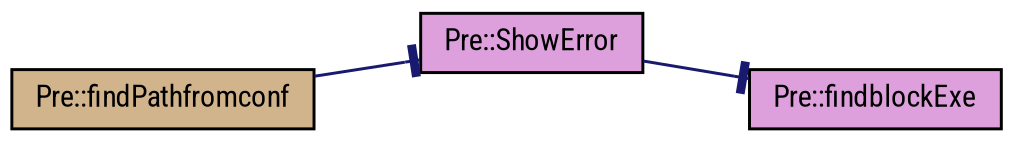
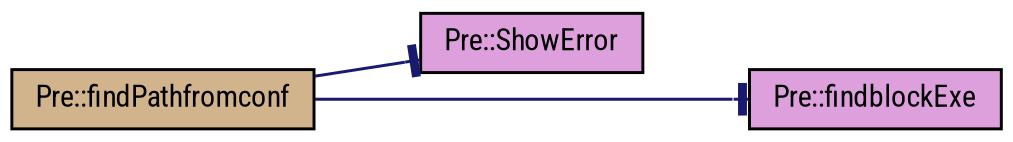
  digraph {
    fontname="Roboto Condensed"
    rankdir=LR
    node [color=black fillcolor=plum fontname="Roboto Condensed" fontsize=10 shape=record style=filled]
    edge [arrowhead=tee color=midnightblue fontname="Roboto Condensed" fontsize=10 labelfontname=Helvetica labelfontsize=10 style=solid]
    n1 [fillcolor=tan fontcolor=black height=0.2 label="Pre::findPathfromconf" width=0.4]
    n2 [height=0.2 label="Pre::ShowError" width=0.4]
    n3 [height=0.2 label="Pre::findblockExe" width=0.4]
    n1 -> n2
-   n2 -> n3
+   n1 -> n3
  }
